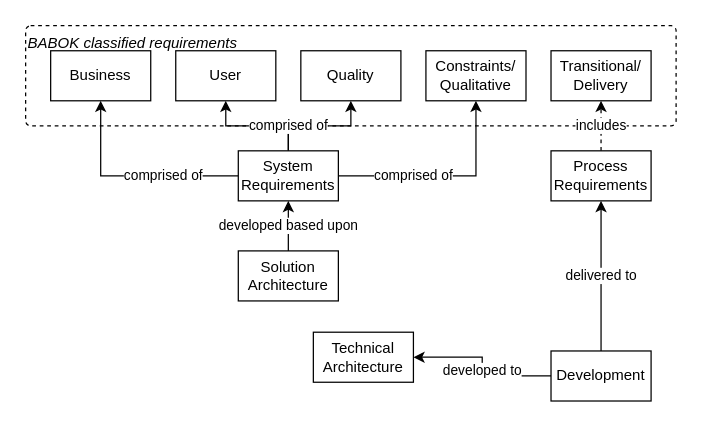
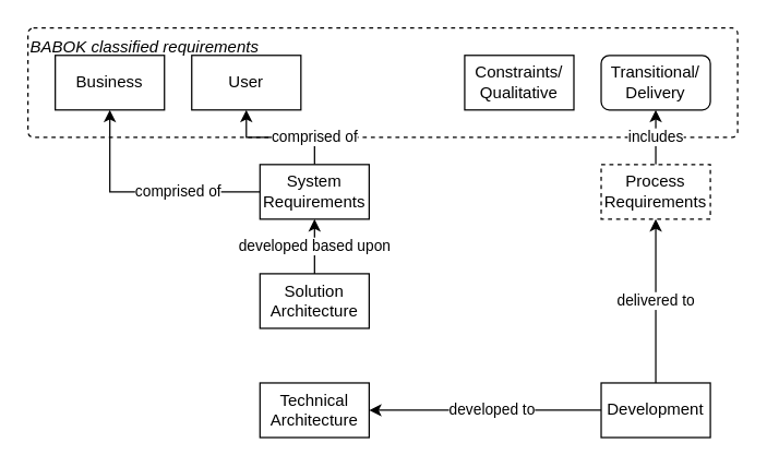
  <mxCell id="0" />
  <mxCell id="1" parent="0" />
  <mxCell id="2" value="BABOK classified requirements" style="rounded=1;whiteSpace=wrap;html=1;dashed=1;align=left;verticalAlign=top;absoluteArcSize=1;arcSize=8;fontStyle=2" vertex="1" parent="1"><mxGeometry x="20" y="20" width="520" height="80" as="geometry" /></mxCell>
- <mxCell id="3" style="edgeStyle=orthogonalEdgeStyle;rounded=0;orthogonalLoop=1;jettySize=auto;html=1;entryX=0.5;entryY=1;entryDx=0;entryDy=0;" edge="1" parent="1" source="12" target="8"><mxGeometry relative="1" as="geometry" /></mxCell>
  <mxCell id="4" value="Business" style="rounded=0;whiteSpace=wrap;html=1;" vertex="1" parent="1"><mxGeometry x="40" y="40" width="80" height="40" as="geometry" /></mxCell>
  <mxCell id="5" value="User" style="rounded=0;whiteSpace=wrap;html=1;" vertex="1" parent="1"><mxGeometry x="140" y="40" width="80" height="40" as="geometry" /></mxCell>
  <mxCell id="6" value="Constraints/&lt;br&gt;Qualitative" style="rounded=0;whiteSpace=wrap;html=1;" vertex="1" parent="1"><mxGeometry x="340" y="40" width="80" height="40" as="geometry" /></mxCell>
- <mxCell id="7" value="Transitional/&lt;br&gt;Delivery" style="rounded=0;whiteSpace=wrap;html=1;" vertex="1" parent="1"><mxGeometry x="440" y="40" width="80" height="40" as="geometry" /></mxCell>
- <mxCell id="8" value="Quality" style="rounded=0;whiteSpace=wrap;html=1;" vertex="1" parent="1"><mxGeometry x="240" y="40" width="80" height="40" as="geometry" /></mxCell>
+ <mxCell id="7" value="Transitional/&lt;br&gt;Delivery" style="whiteSpace=wrap;html=1;rounded=1;" vertex="1" parent="1"><mxGeometry x="440" y="40" width="80" height="40" as="geometry" /></mxCell>
  <mxCell id="9" value="comprised of" style="edgeStyle=orthogonalEdgeStyle;rounded=0;orthogonalLoop=1;jettySize=auto;html=1;entryX=0.5;entryY=1;entryDx=0;entryDy=0;" edge="1" parent="1" source="12" target="4"><mxGeometry x="-0.294" relative="1" as="geometry"><mxPoint as="offset" /></mxGeometry></mxCell>
  <mxCell id="10" value="comprised of" style="edgeStyle=orthogonalEdgeStyle;rounded=0;orthogonalLoop=1;jettySize=auto;html=1;entryX=0.5;entryY=1;entryDx=0;entryDy=0;" edge="1" parent="1" source="12" target="5"><mxGeometry x="-0.556" relative="1" as="geometry"><mxPoint as="offset" /></mxGeometry></mxCell>
- <mxCell id="11" value="comprised of" style="edgeStyle=orthogonalEdgeStyle;rounded=0;orthogonalLoop=1;jettySize=auto;html=1;entryX=0.5;entryY=1;entryDx=0;entryDy=0;" edge="1" parent="1" source="12" target="6"><mxGeometry x="-0.294" relative="1" as="geometry"><mxPoint as="offset" /></mxGeometry></mxCell>
  <mxCell id="12" value="System Requirements" style="rounded=0;whiteSpace=wrap;html=1;" vertex="1" parent="1"><mxGeometry x="190" y="120" width="80" height="40" as="geometry" /></mxCell>
- <mxCell id="13" value="includes" style="edgeStyle=orthogonalEdgeStyle;rounded=0;orthogonalLoop=1;jettySize=auto;html=1;entryX=0.5;entryY=1;entryDx=0;entryDy=0;dashed=1;" edge="1" parent="1" source="14" target="7"><mxGeometry relative="1" as="geometry" /></mxCell>
- <mxCell id="14" value="Process Requirements" style="rounded=0;whiteSpace=wrap;html=1;" vertex="1" parent="1"><mxGeometry x="440" y="120" width="80" height="40" as="geometry" /></mxCell>
+ <mxCell id="13" value="includes" style="edgeStyle=orthogonalEdgeStyle;rounded=0;orthogonalLoop=1;jettySize=auto;html=1;entryX=0.5;entryY=1;entryDx=0;entryDy=0;" edge="1" parent="1" source="14" target="7"><mxGeometry relative="1" as="geometry" /></mxCell>
+ <mxCell id="14" value="Process Requirements" style="rounded=0;whiteSpace=wrap;html=1;dashed=1;" vertex="1" parent="1"><mxGeometry x="440" y="120" width="80" height="40" as="geometry" /></mxCell>
  <mxCell id="15" value="developed based upon" style="edgeStyle=orthogonalEdgeStyle;rounded=0;orthogonalLoop=1;jettySize=auto;html=1;entryX=0.5;entryY=1;entryDx=0;entryDy=0;" edge="1" parent="1" source="16" target="12"><mxGeometry relative="1" as="geometry" /></mxCell>
  <mxCell id="16" value="Solution Architecture" style="rounded=0;whiteSpace=wrap;html=1;" vertex="1" parent="1"><mxGeometry x="190" y="200" width="80" height="40" as="geometry" /></mxCell>
- <mxCell id="17" value="Technical Architecture" style="rounded=0;whiteSpace=wrap;html=1;" vertex="1" parent="1"><mxGeometry x="250" y="265" width="80" height="40" as="geometry" /></mxCell>
+ <mxCell id="17" value="Technical Architecture" style="rounded=0;whiteSpace=wrap;html=1;" vertex="1" parent="1"><mxGeometry x="190" y="280" width="80" height="40" as="geometry" /></mxCell>
  <mxCell id="18" value="developed to" style="edgeStyle=orthogonalEdgeStyle;rounded=0;orthogonalLoop=1;jettySize=auto;html=1;entryX=1;entryY=0.5;entryDx=0;entryDy=0;" edge="1" parent="1" source="20" target="17"><mxGeometry x="-0.059" relative="1" as="geometry"><mxPoint as="offset" /></mxGeometry></mxCell>
  <mxCell id="19" value="delivered to" style="edgeStyle=orthogonalEdgeStyle;rounded=0;orthogonalLoop=1;jettySize=auto;html=1;entryX=0.5;entryY=1;entryDx=0;entryDy=0;" edge="1" parent="1" source="20" target="14"><mxGeometry relative="1" as="geometry" /></mxCell>
  <mxCell id="20" value="Development" style="rounded=0;whiteSpace=wrap;html=1;" vertex="1" parent="1"><mxGeometry x="440" y="280" width="80" height="40" as="geometry" /></mxCell>
